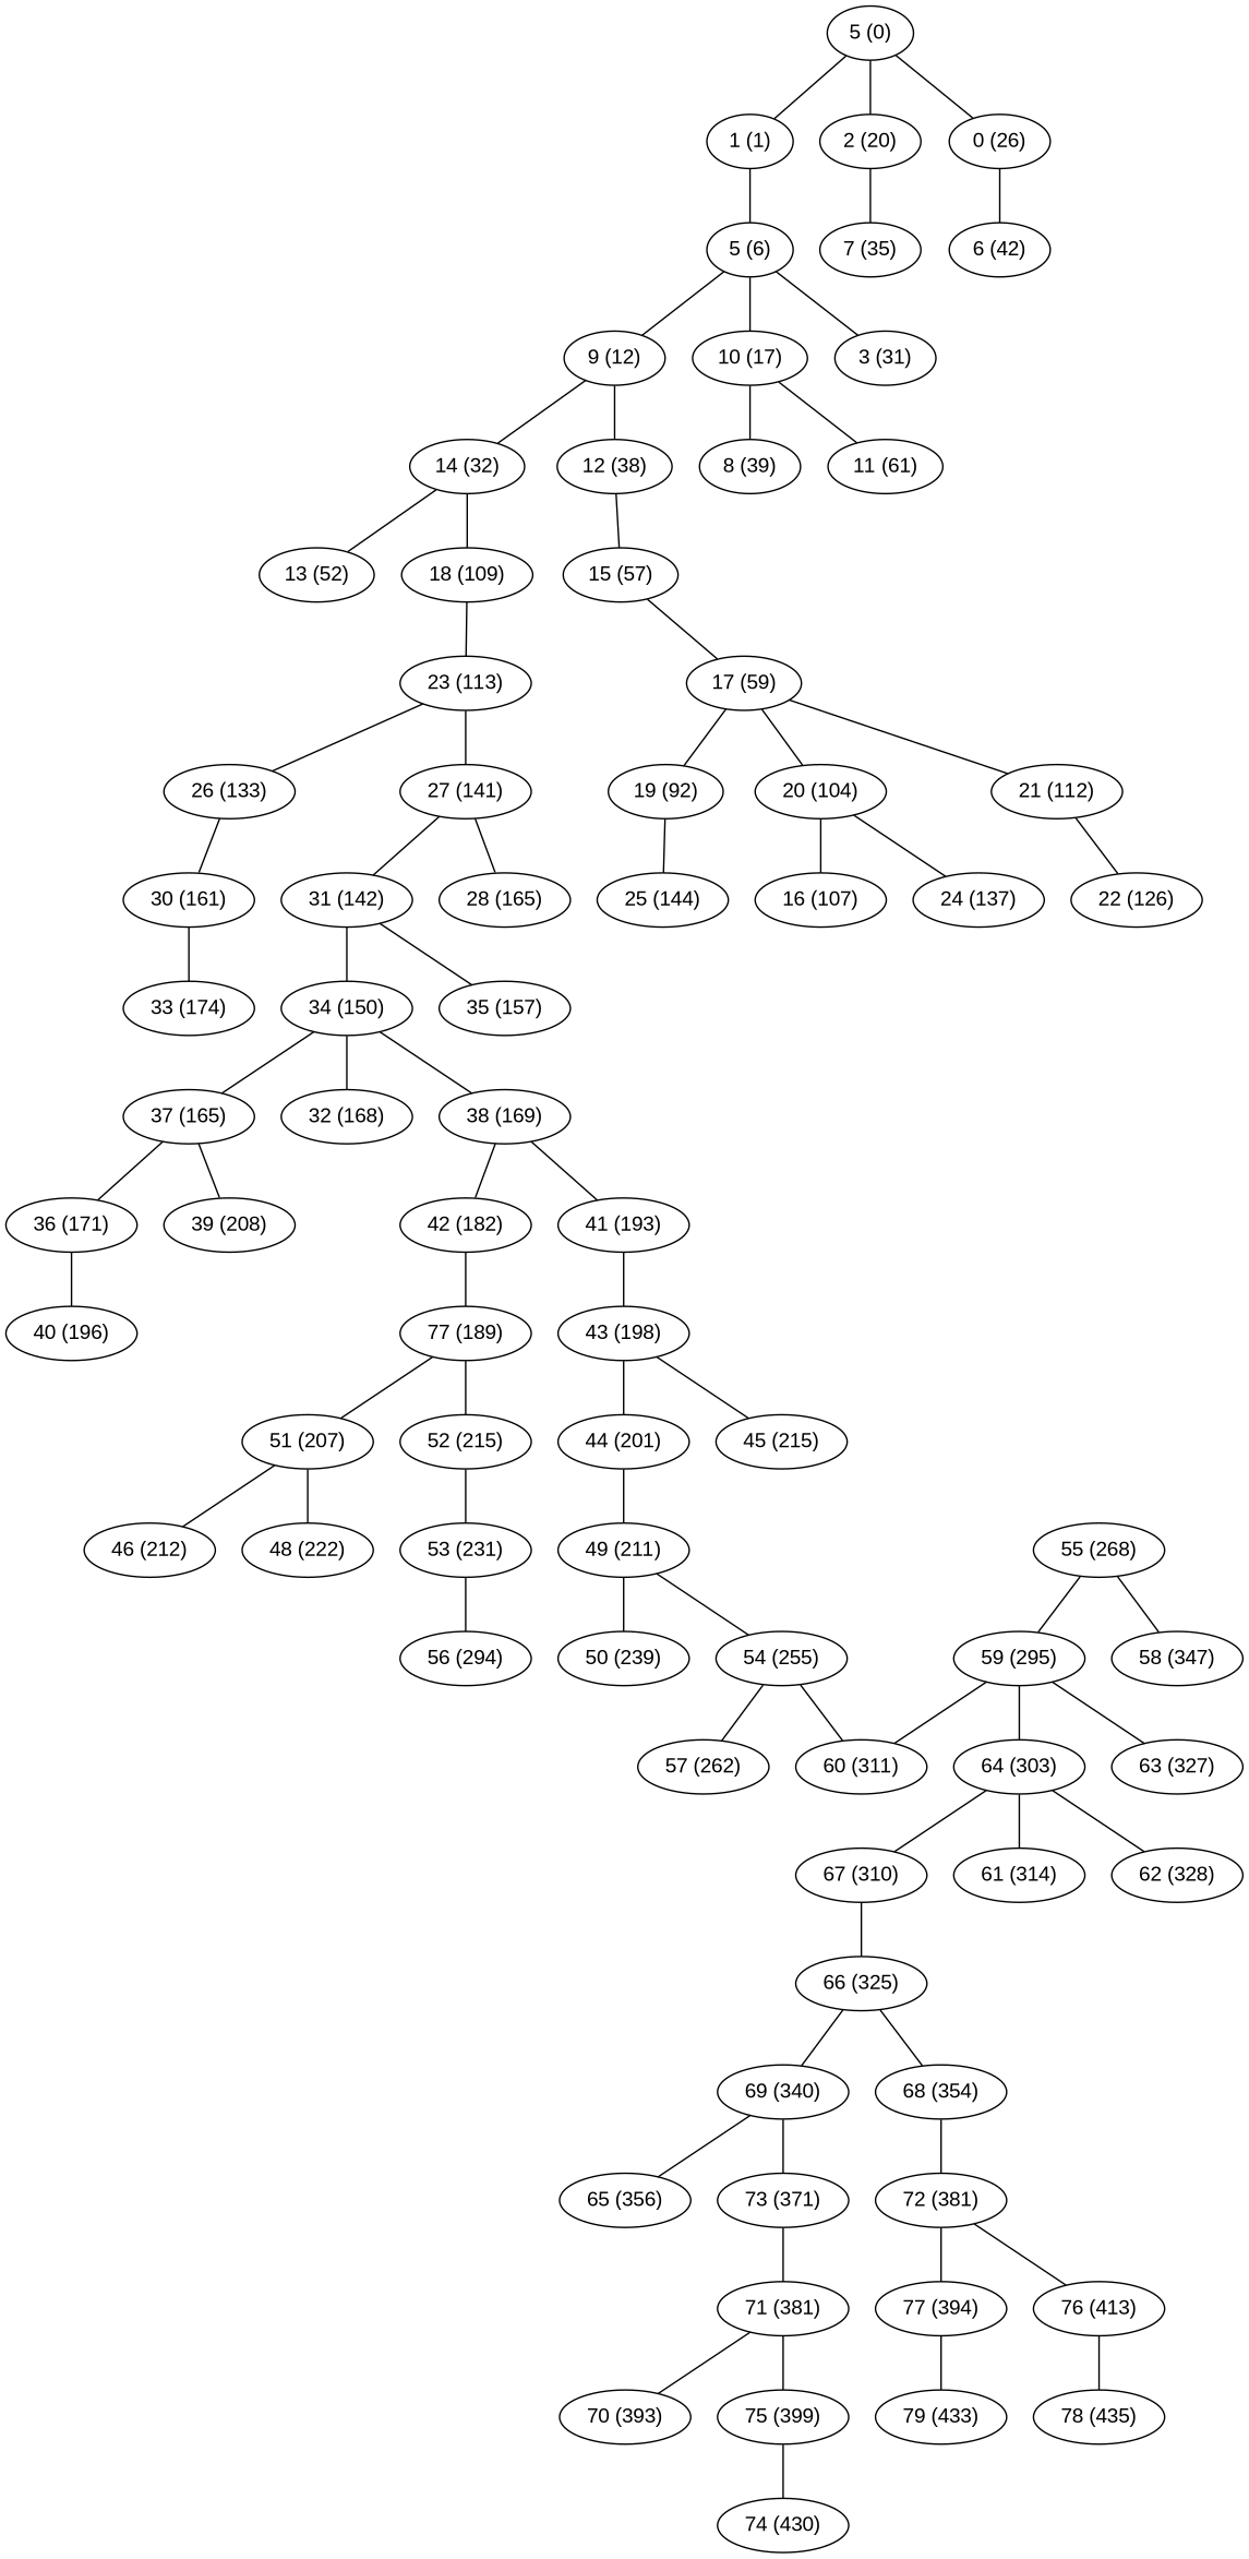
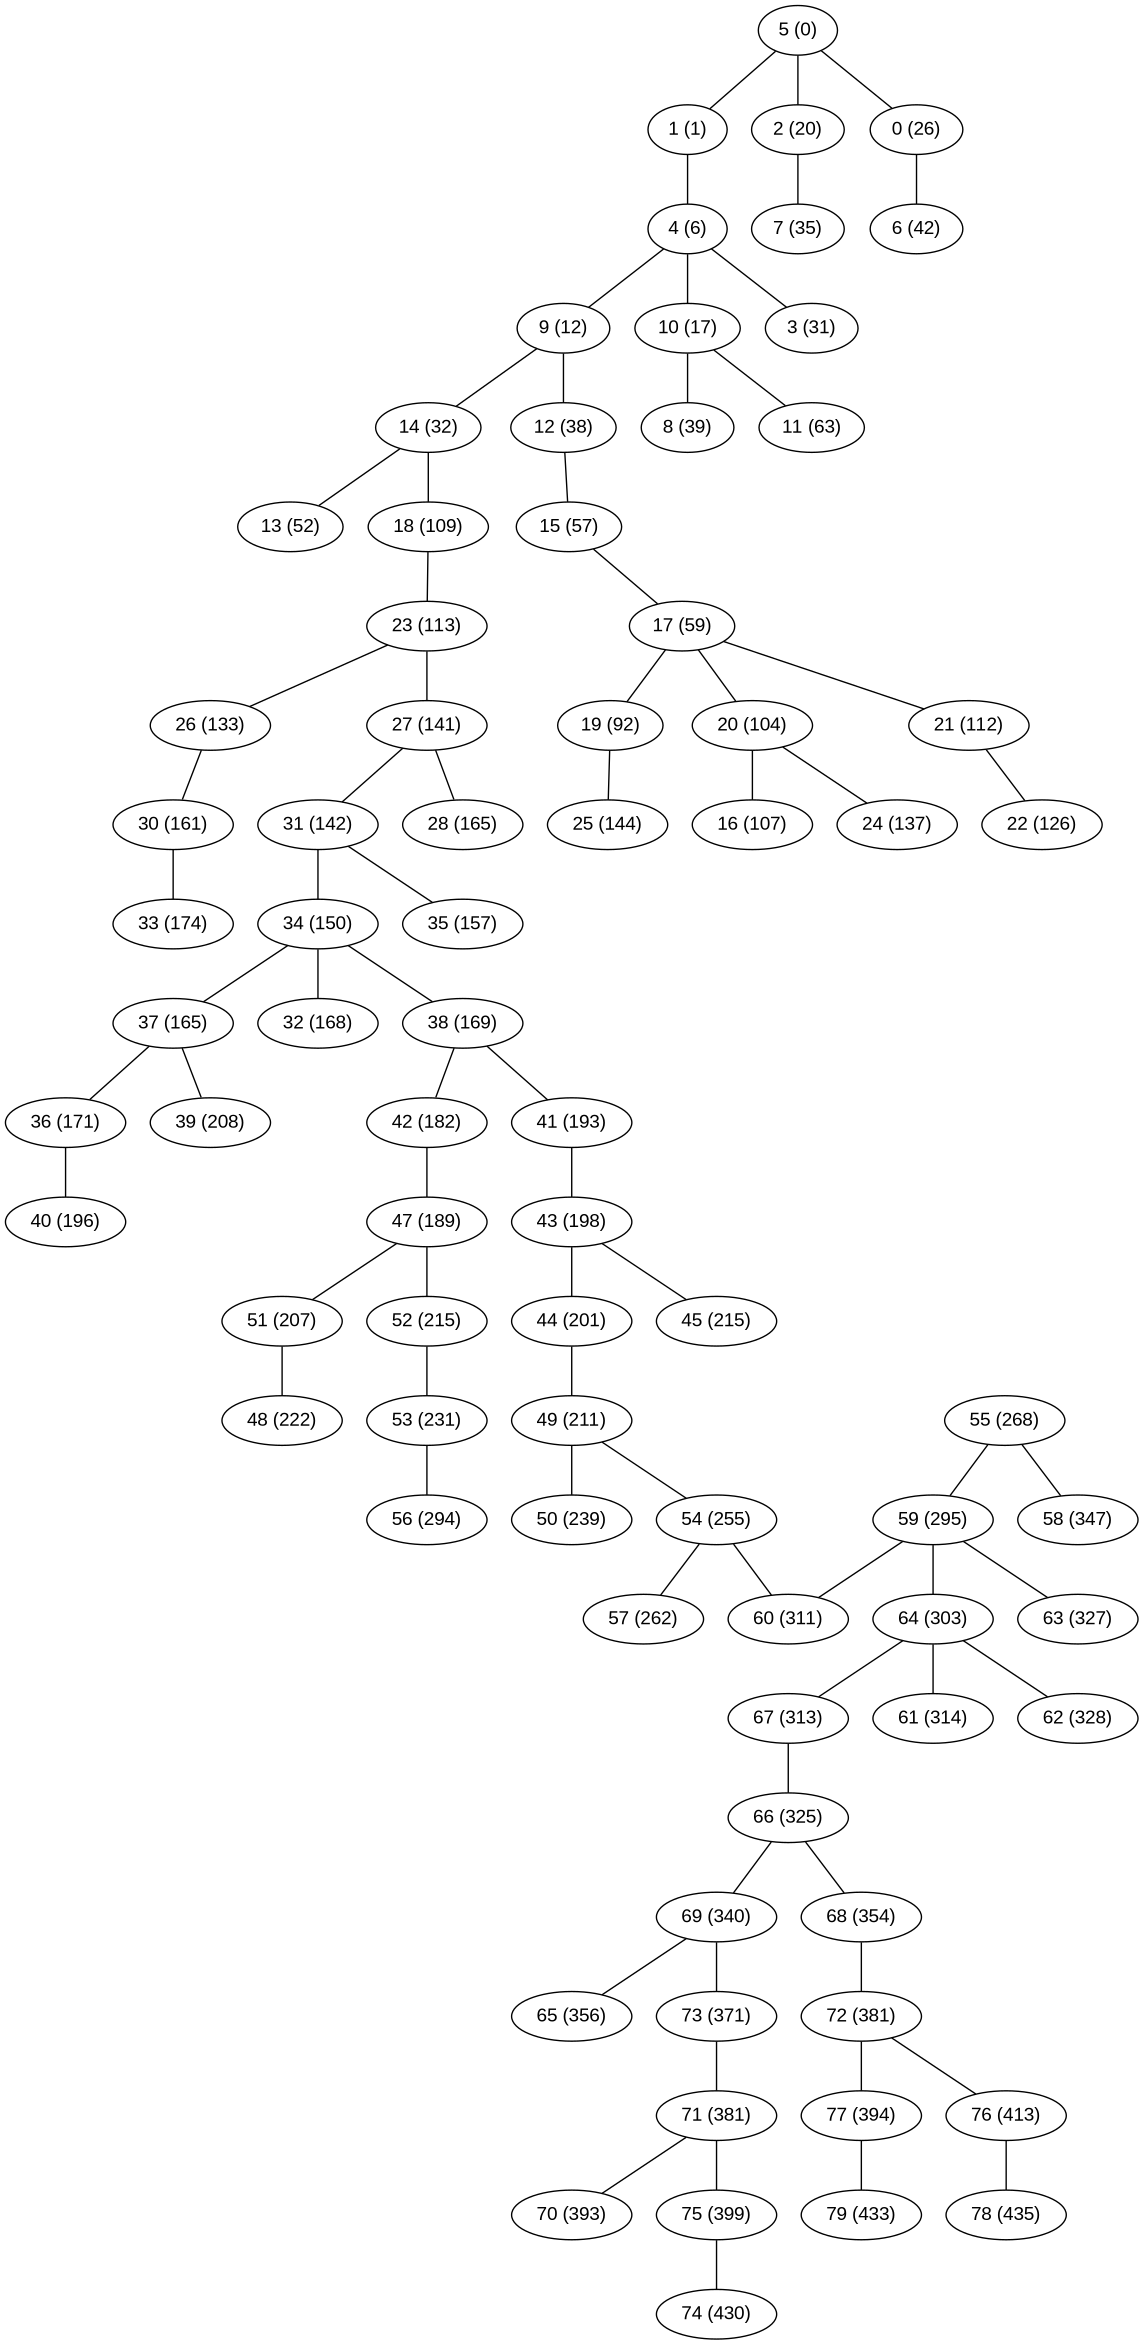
  graph {
    fontname="Liberation Sans"
    node [fontname="Liberation Sans"]
    edge [fontname="Liberation Sans"]
    "5 (0)"
    "1 (1)"
    "2 (20)"
    "0 (26)"
-   "4 (6)" [label="5 (6)"]
+   "4 (6)"
    "7 (35)"
    n7 [label="6 (42)"]
    "9 (12)"
    "10 (17)"
    "3 (31)"
    "14 (32)"
    "12 (38)"
    "8 (39)"
-   "11 (61)"
+   "11 (61)" [label="11 (63)"]
    "13 (52)"
    "18 (109)"
    "15 (57)"
    "23 (113)"
    "17 (59)"
    "19 (92)"
    "20 (104)"
    "21 (112)"
    "25 (144)"
    "16 (107)"
    "24 (137)"
    "22 (126)"
    "26 (133)"
    "27 (141)"
    "30 (161)"
    "31 (142)"
    "28 (165)"
    "33 (174)"
    "34 (150)"
    "35 (157)"
    "37 (165)"
    "32 (168)"
    "38 (169)"
    "36 (171)"
    "39 (208)"
    "42 (182)"
    "41 (193)"
    "40 (196)"
-   "47 (189)" [label="77 (189)"]
+   "47 (189)"
    "43 (198)"
    "51 (207)"
    "52 (215)"
-   "46 (212)"
    "48 (222)"
    "53 (231)"
    "44 (201)"
    "45 (215)"
    "49 (211)"
    "50 (239)"
    "54 (255)"
    "57 (262)"
    "60 (311)"
    "56 (294)"
    "55 (268)"
    "59 (295)"
    "58 (347)"
    "64 (303)"
    "63 (327)"
-   "67 (310)"
+   "67 (310)" [label="67 (313)"]
    "61 (314)"
    "62 (328)"
    "66 (325)"
    "69 (340)"
    "68 (354)"
    "65 (356)"
    "73 (371)"
    "72 (381)"
    "71 (381)"
    "77 (394)"
    "76 (413)"
    "70 (393)"
    "75 (399)"
    "79 (433)"
    "78 (435)"
    "74 (430)"
    "5 (0)" -- "1 (1)"
    "5 (0)" -- "2 (20)"
    "5 (0)" -- "0 (26)"
    "1 (1)" -- "4 (6)"
    "2 (20)" -- "7 (35)"
    "0 (26)" -- n7
    "4 (6)" -- "9 (12)"
    "4 (6)" -- "10 (17)"
    "4 (6)" -- "3 (31)"
    "9 (12)" -- "14 (32)"
    "9 (12)" -- "12 (38)"
    "10 (17)" -- "8 (39)"
    "10 (17)" -- "11 (61)"
    "14 (32)" -- "13 (52)"
    "14 (32)" -- "18 (109)"
    "12 (38)" -- "15 (57)"
    "18 (109)" -- "23 (113)"
    "15 (57)" -- "17 (59)"
    "23 (113)" -- "26 (133)"
    "23 (113)" -- "27 (141)"
    "17 (59)" -- "19 (92)"
    "17 (59)" -- "20 (104)"
    "17 (59)" -- "21 (112)"
    "19 (92)" -- "25 (144)"
    "20 (104)" -- "16 (107)"
    "20 (104)" -- "24 (137)"
    "21 (112)" -- "22 (126)"
    "26 (133)" -- "30 (161)"
    "27 (141)" -- "31 (142)"
    "27 (141)" -- "28 (165)"
    "30 (161)" -- "33 (174)"
    "31 (142)" -- "34 (150)"
    "31 (142)" -- "35 (157)"
    "34 (150)" -- "37 (165)"
    "34 (150)" -- "32 (168)"
    "34 (150)" -- "38 (169)"
    "37 (165)" -- "36 (171)"
    "37 (165)" -- "39 (208)"
    "38 (169)" -- "42 (182)"
    "38 (169)" -- "41 (193)"
    "36 (171)" -- "40 (196)"
    "42 (182)" -- "47 (189)"
    "41 (193)" -- "43 (198)"
    "47 (189)" -- "51 (207)"
    "47 (189)" -- "52 (215)"
    "43 (198)" -- "44 (201)"
    "43 (198)" -- "45 (215)"
-   "51 (207)" -- "46 (212)"
    "51 (207)" -- "48 (222)"
    "52 (215)" -- "53 (231)"
    "53 (231)" -- "56 (294)"
    "44 (201)" -- "49 (211)"
    "49 (211)" -- "50 (239)"
    "49 (211)" -- "54 (255)"
    "54 (255)" -- "57 (262)"
    "54 (255)" -- "60 (311)"
    "55 (268)" -- "59 (295)"
    "55 (268)" -- "58 (347)"
    "59 (295)" -- "60 (311)"
    "59 (295)" -- "64 (303)"
    "59 (295)" -- "63 (327)"
    "64 (303)" -- "67 (310)"
    "64 (303)" -- "61 (314)"
    "64 (303)" -- "62 (328)"
    "67 (310)" -- "66 (325)"
    "66 (325)" -- "69 (340)"
    "66 (325)" -- "68 (354)"
    "69 (340)" -- "65 (356)"
    "69 (340)" -- "73 (371)"
    "68 (354)" -- "72 (381)"
    "73 (371)" -- "71 (381)"
    "72 (381)" -- "77 (394)"
    "72 (381)" -- "76 (413)"
    "71 (381)" -- "70 (393)"
    "71 (381)" -- "75 (399)"
    "77 (394)" -- "79 (433)"
    "76 (413)" -- "78 (435)"
    "75 (399)" -- "74 (430)"
  }
